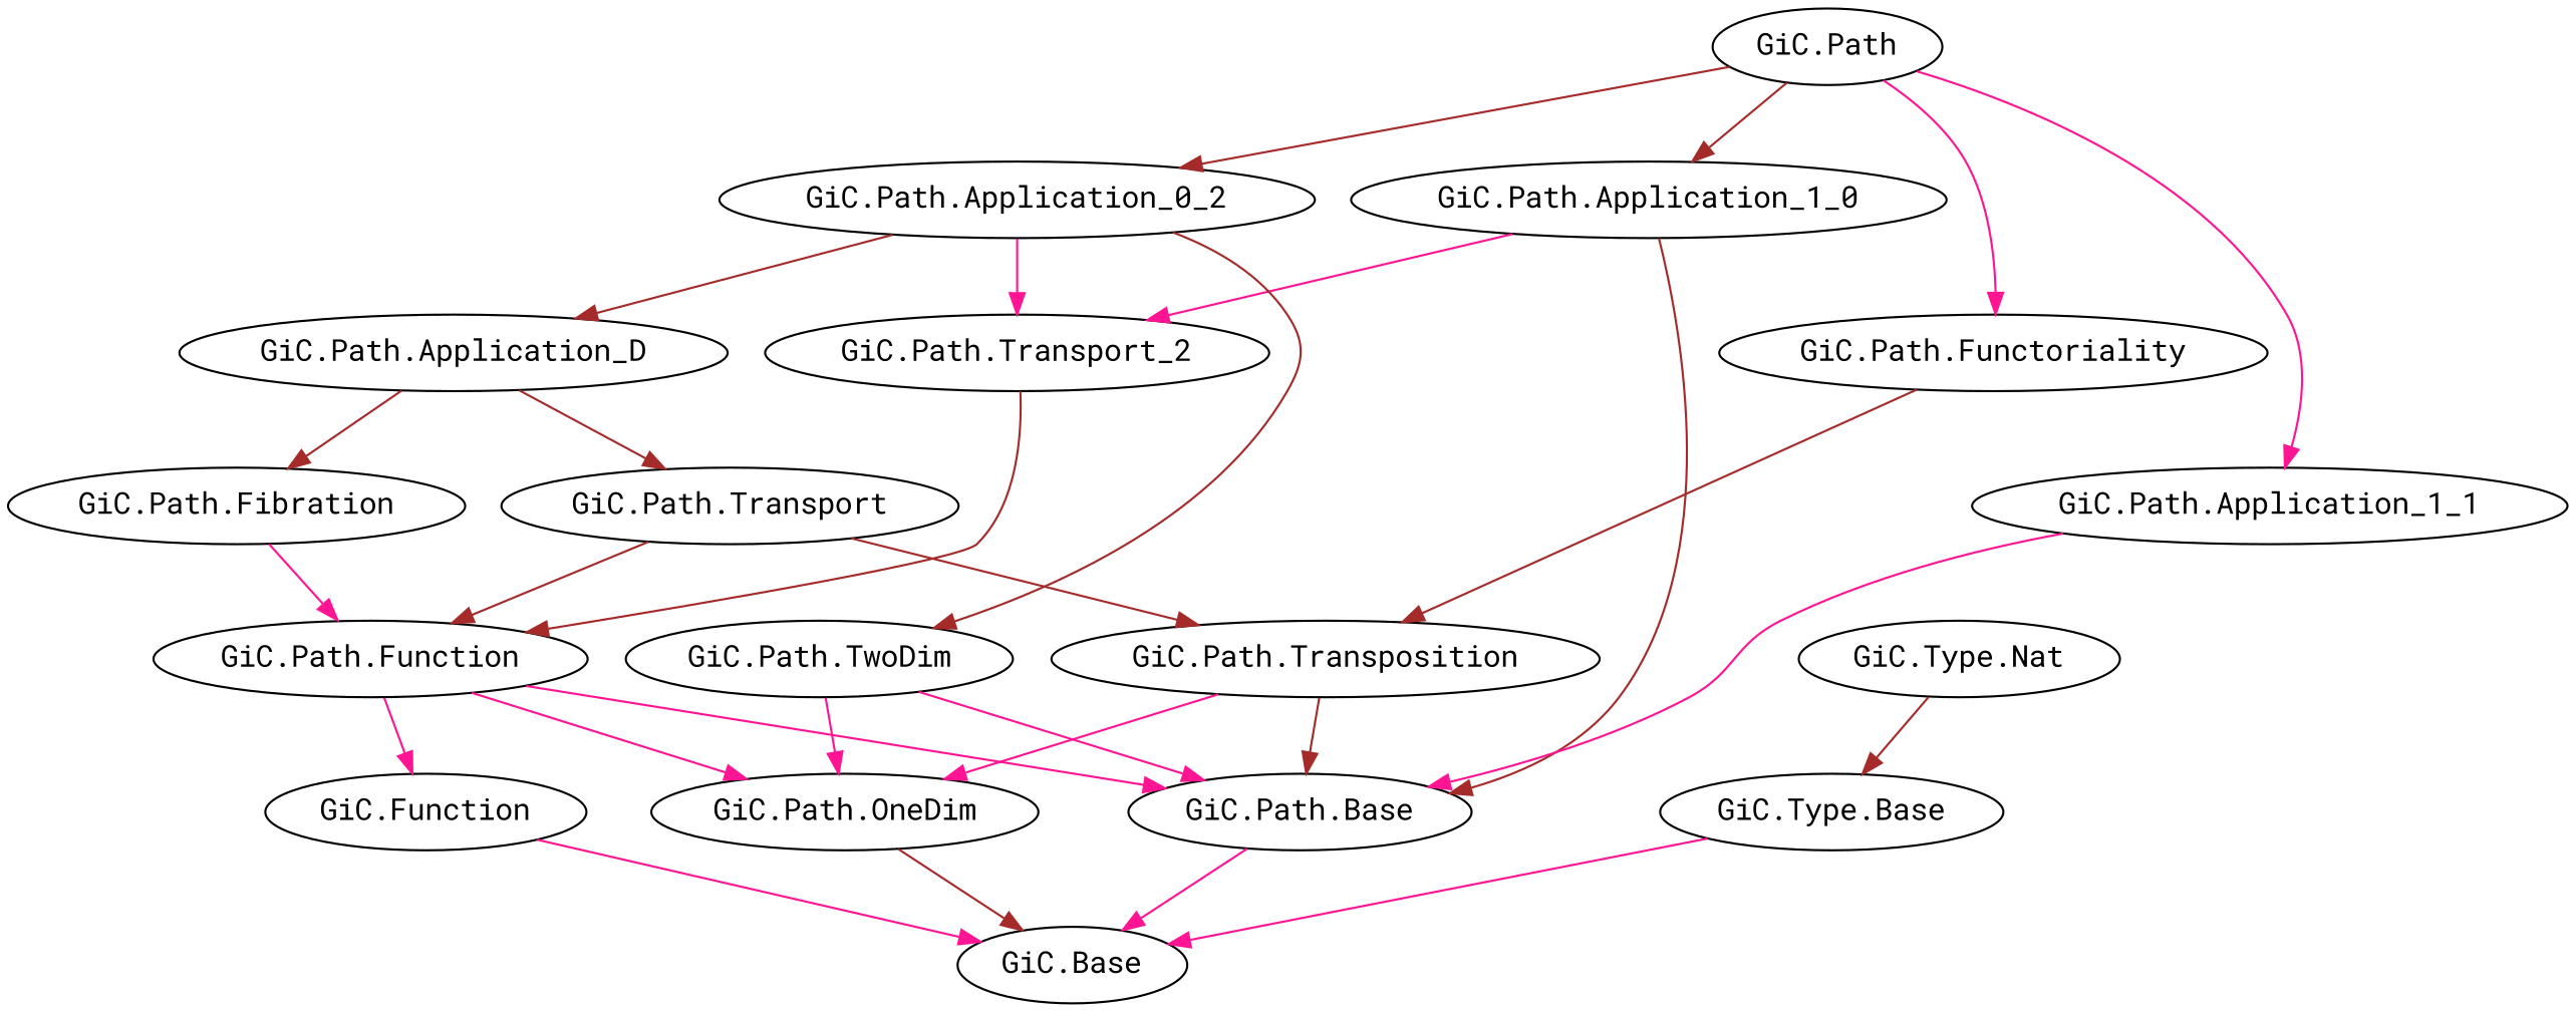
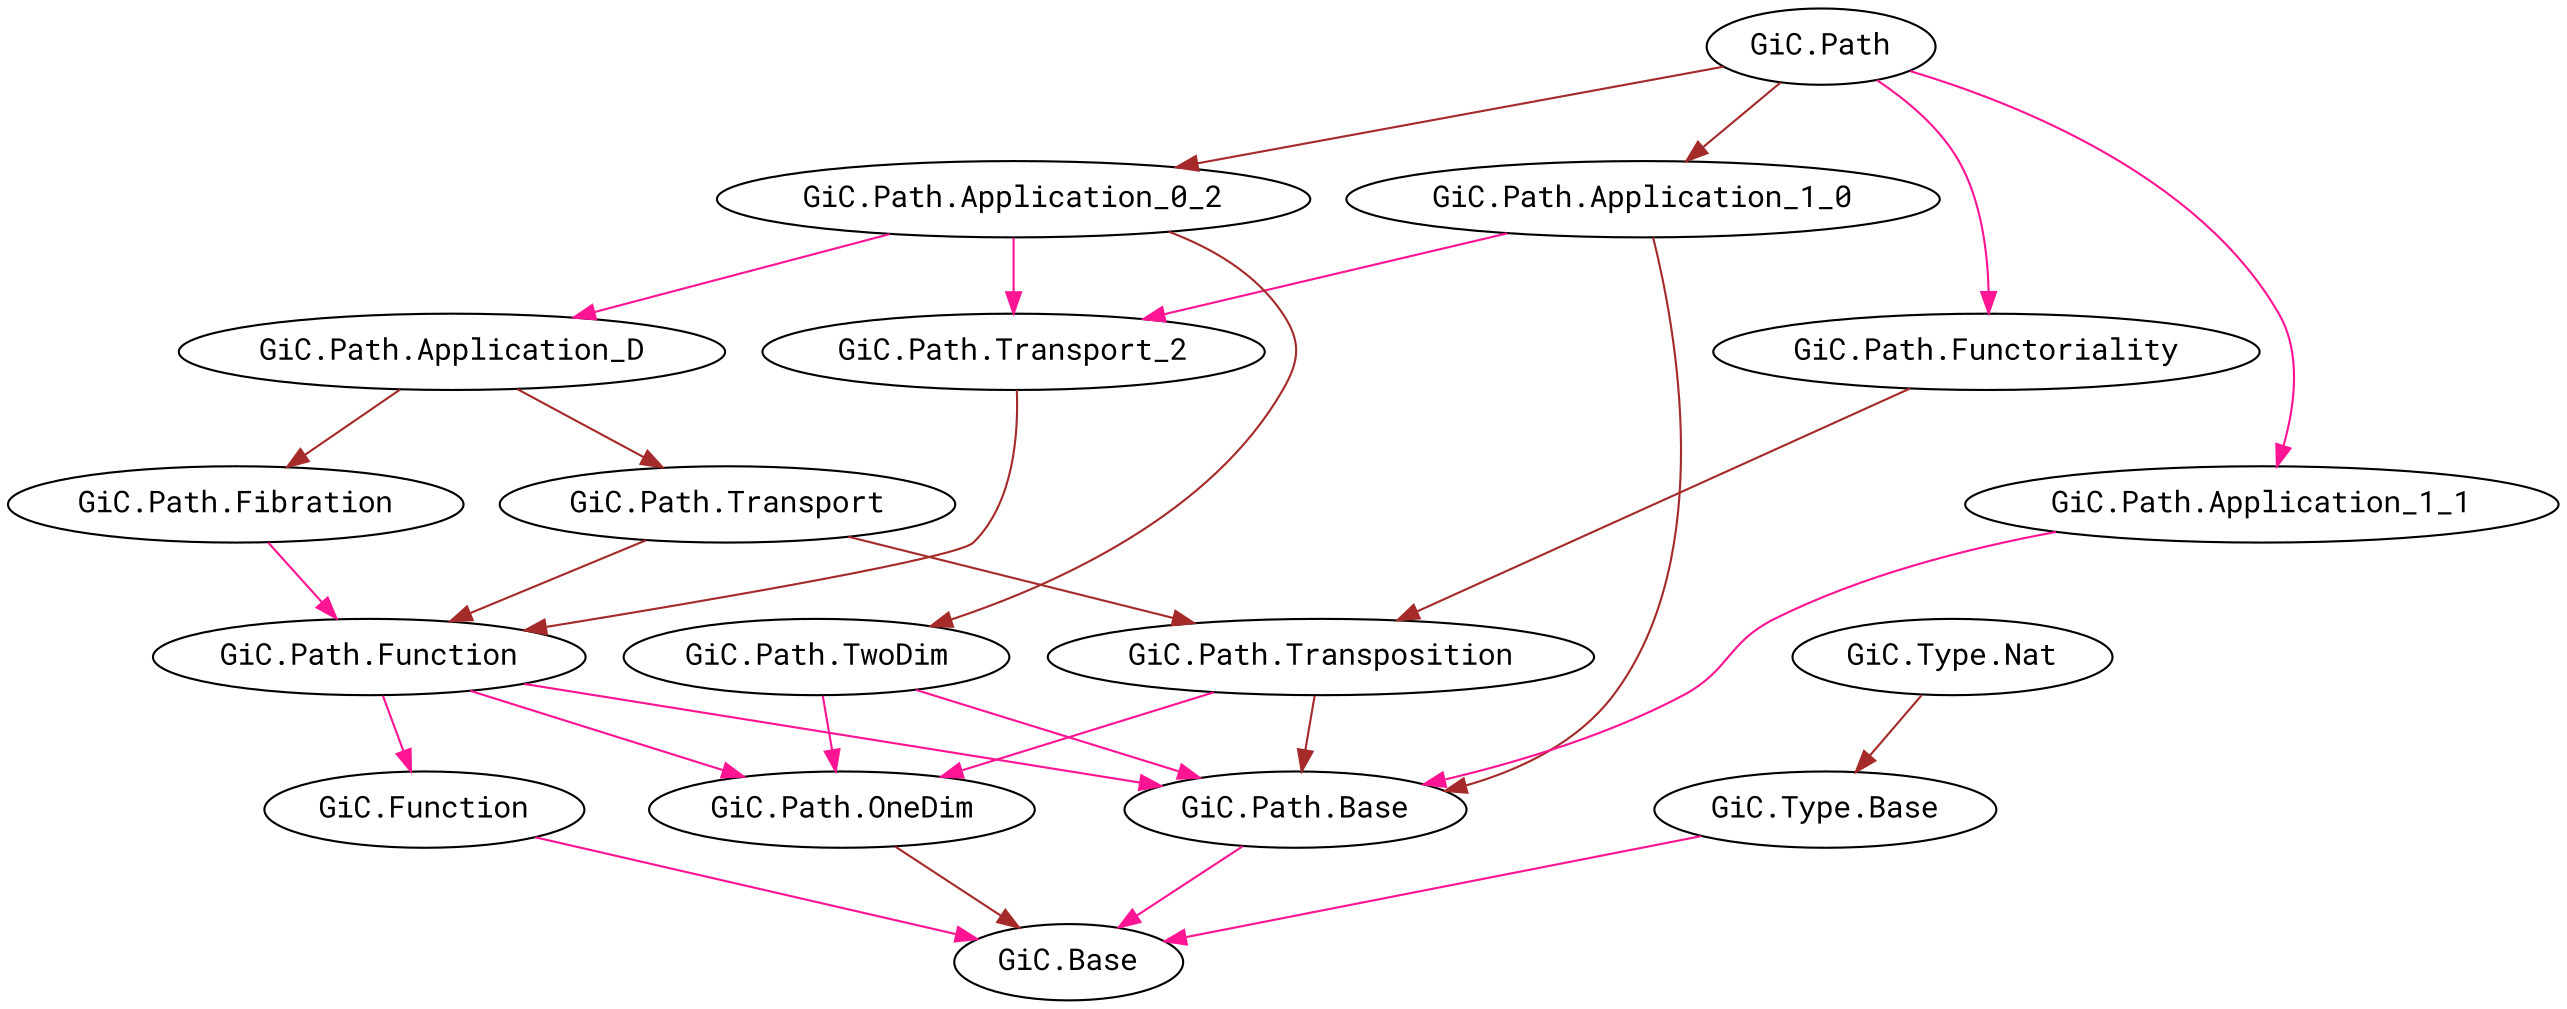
  digraph {
    fontname="Roboto Mono"
    node [fontname="Roboto Mono"]
    edge [color=deeppink fontname="Roboto Mono"]
    "GiC.Function"
    "GiC.Base"
    "GiC.Path.Base"
    "GiC.Path.OneDim"
    "GiC.Path.Function"
    "GiC.Path.TwoDim"
    "GiC.Path.Transposition"
    "GiC.Path.Functoriality"
    "GiC.Path.Application_1_0"
    "GiC.Path.Transport_2"
    "GiC.Path.Application_1_1"
    "GiC.Path.Transport"
    "GiC.Path.Fibration"
    "GiC.Path.Application_D"
    "GiC.Path.Application_0_2"
    "GiC.Path"
    "GiC.Type.Base"
    "GiC.Type.Nat"
    "GiC.Function" -> "GiC.Base"
    "GiC.Path.Base" -> "GiC.Base"
    "GiC.Path.OneDim" -> "GiC.Base" [color=brown]
    "GiC.Path.Function" -> "GiC.Function"
    "GiC.Path.Function" -> "GiC.Path.Base"
    "GiC.Path.Function" -> "GiC.Path.OneDim"
    "GiC.Path.TwoDim" -> "GiC.Path.Base"
    "GiC.Path.TwoDim" -> "GiC.Path.OneDim"
    "GiC.Path.Transposition" -> "GiC.Path.Base" [color=brown]
    "GiC.Path.Transposition" -> "GiC.Path.OneDim"
    "GiC.Path.Functoriality" -> "GiC.Path.Transposition" [color=brown]
    "GiC.Path.Application_1_0" -> "GiC.Path.Base" [color=brown]
    "GiC.Path.Application_1_0" -> "GiC.Path.Transport_2"
    "GiC.Path.Transport_2" -> "GiC.Path.Function" [color=brown]
    "GiC.Path.Application_1_1" -> "GiC.Path.Base"
    "GiC.Path.Transport" -> "GiC.Path.Function" [color=brown]
    "GiC.Path.Transport" -> "GiC.Path.Transposition" [color=brown]
    "GiC.Path.Fibration" -> "GiC.Path.Function"
    "GiC.Path.Application_D" -> "GiC.Path.Transport" [color=brown]
    "GiC.Path.Application_D" -> "GiC.Path.Fibration" [color=brown]
    "GiC.Path.Application_0_2" -> "GiC.Path.TwoDim" [color=brown]
    "GiC.Path.Application_0_2" -> "GiC.Path.Transport_2"
-   "GiC.Path.Application_0_2" -> "GiC.Path.Application_D" [color=brown]
+   "GiC.Path.Application_0_2" -> "GiC.Path.Application_D"
    "GiC.Path" -> "GiC.Path.Functoriality"
    "GiC.Path" -> "GiC.Path.Application_1_0" [color=brown]
    "GiC.Path" -> "GiC.Path.Application_1_1"
    "GiC.Path" -> "GiC.Path.Application_0_2" [color=brown]
    "GiC.Type.Base" -> "GiC.Base"
    "GiC.Type.Nat" -> "GiC.Type.Base" [color=brown]
  }
